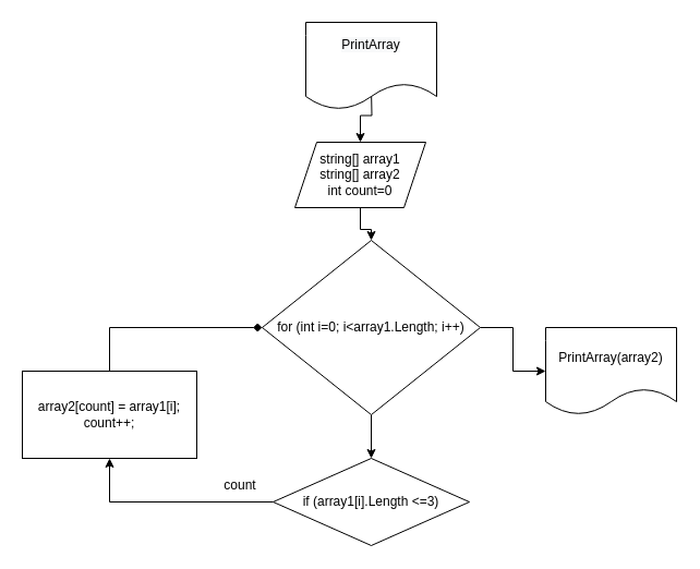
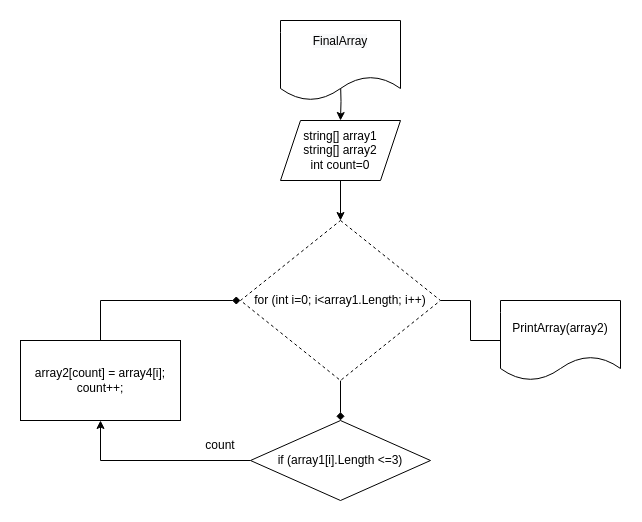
  <mxCell id="0" />
  <mxCell id="1" parent="0" />
  <mxCell id="2" value="" style="edgeStyle=orthogonalEdgeStyle;rounded=0;orthogonalLoop=1;jettySize=auto;html=1;" edge="1" parent="1" target="4"><mxGeometry relative="1" as="geometry"><mxPoint x="340" y="80" as="sourcePoint" /></mxGeometry></mxCell>
  <mxCell id="3" value="" style="edgeStyle=orthogonalEdgeStyle;rounded=0;orthogonalLoop=1;jettySize=auto;html=1;" edge="1" parent="1" source="4" target="7"><mxGeometry relative="1" as="geometry" /></mxCell>
- <mxCell id="4" value="string[] array1&lt;br&gt;string[] array2&lt;br&gt;int count=0" style="shape=parallelogram;perimeter=parallelogramPerimeter;whiteSpace=wrap;html=1;fixedSize=1;" vertex="1" parent="1"><mxGeometry x="270" y="130" width="120" height="60" as="geometry" /></mxCell>
- <mxCell id="5" value="" style="edgeStyle=orthogonalEdgeStyle;rounded=0;orthogonalLoop=1;jettySize=auto;html=1;" edge="1" parent="1" source="7" target="9"><mxGeometry relative="1" as="geometry" /></mxCell>
- <mxCell id="6" value="" style="edgeStyle=orthogonalEdgeStyle;rounded=0;orthogonalLoop=1;jettySize=auto;html=1;" edge="1" parent="1" source="7" target="13"><mxGeometry relative="1" as="geometry" /></mxCell>
- <mxCell id="7" value="for (int i=0; i&amp;lt;array1.Length; i++)" style="rhombus;whiteSpace=wrap;html=1;" vertex="1" parent="1"><mxGeometry x="240" y="220" width="200" height="160" as="geometry" /></mxCell>
+ <mxCell id="4" value="string[] array1&lt;br&gt;string[] array2&lt;br&gt;int count=0" style="shape=parallelogram;perimeter=parallelogramPerimeter;whiteSpace=wrap;html=1;fixedSize=1;" vertex="1" parent="1"><mxGeometry x="280" y="120" width="120" height="60" as="geometry" /></mxCell>
+ <mxCell id="5" value="" style="edgeStyle=orthogonalEdgeStyle;rounded=0;orthogonalLoop=1;jettySize=auto;html=1;endArrow=diamond;" edge="1" parent="1" source="7" target="9"><mxGeometry relative="1" as="geometry" /></mxCell>
+ <mxCell id="6" value="" style="edgeStyle=orthogonalEdgeStyle;rounded=0;orthogonalLoop=1;jettySize=auto;html=1;endArrow=none;" edge="1" parent="1" source="7" target="13"><mxGeometry relative="1" as="geometry" /></mxCell>
+ <mxCell id="7" value="for (int i=0; i&amp;lt;array1.Length; i++)" style="rhombus;whiteSpace=wrap;html=1;dashed=1;" vertex="1" parent="1"><mxGeometry x="240" y="220" width="200" height="160" as="geometry" /></mxCell>
  <mxCell id="8" style="edgeStyle=orthogonalEdgeStyle;rounded=0;orthogonalLoop=1;jettySize=auto;html=1;entryX=0.5;entryY=1;entryDx=0;entryDy=0;" edge="1" parent="1" source="9" target="11"><mxGeometry relative="1" as="geometry" /></mxCell>
  <mxCell id="9" value="if (array1[i].Length &amp;lt;=3)" style="rhombus;whiteSpace=wrap;html=1;" vertex="1" parent="1"><mxGeometry x="250" y="420" width="180" height="80" as="geometry" /></mxCell>
  <mxCell id="10" style="edgeStyle=orthogonalEdgeStyle;rounded=0;orthogonalLoop=1;jettySize=auto;html=1;entryX=0;entryY=0.5;entryDx=0;entryDy=0;exitX=0.5;exitY=0;exitDx=0;exitDy=0;endArrow=diamond;" edge="1" parent="1" source="11" target="7"><mxGeometry relative="1" as="geometry" /></mxCell>
- <mxCell id="11" value="array2[count] = array1[i];&lt;br&gt;count++;" style="rounded=0;whiteSpace=wrap;html=1;" vertex="1" parent="1"><mxGeometry x="20" y="340" width="160" height="80" as="geometry" /></mxCell>
+ <mxCell id="11" value="array2[count] = array4[i];&lt;br&gt;count++;" style="rounded=0;whiteSpace=wrap;html=1;" vertex="1" parent="1"><mxGeometry x="20" y="340" width="160" height="80" as="geometry" /></mxCell>
  <mxCell id="12" value="count" style="text;html=1;strokeColor=none;fillColor=none;align=center;verticalAlign=middle;whiteSpace=wrap;rounded=0;" vertex="1" parent="1"><mxGeometry x="190" y="430" width="60" height="30" as="geometry" /></mxCell>
  <mxCell id="13" value="PrintArray(array2)" style="shape=document;whiteSpace=wrap;html=1;boundedLbl=1;" vertex="1" parent="1"><mxGeometry x="500" y="300" width="120" height="80" as="geometry" /></mxCell>
- <mxCell id="14" value="&#10;&lt;span style=&quot;color: rgb(0, 0, 0); font-family: Helvetica; font-size: 12px; font-style: normal; font-variant-ligatures: normal; font-variant-caps: normal; font-weight: 400; letter-spacing: normal; orphans: 2; text-align: center; text-indent: 0px; text-transform: none; widows: 2; word-spacing: 0px; -webkit-text-stroke-width: 0px; background-color: rgb(248, 249, 250); text-decoration-thickness: initial; text-decoration-style: initial; text-decoration-color: initial; float: none; display: inline !important;&quot;&gt;PrintArray&lt;/span&gt;&#10;&#10;" style="shape=document;whiteSpace=wrap;html=1;boundedLbl=1;" vertex="1" parent="1"><mxGeometry x="280" y="20" width="120" height="80" as="geometry" /></mxCell>
+ <mxCell id="14" value="&#10;&lt;span style=&quot;color: rgb(0, 0, 0); font-family: Helvetica; font-size: 12px; font-style: normal; font-variant-ligatures: normal; font-variant-caps: normal; font-weight: 400; letter-spacing: normal; orphans: 2; text-align: center; text-indent: 0px; text-transform: none; widows: 2; word-spacing: 0px; -webkit-text-stroke-width: 0px; background-color: rgb(248, 249, 250); text-decoration-thickness: initial; text-decoration-style: initial; text-decoration-color: initial; float: none; display: inline !important;&quot;&gt;FinalArray&lt;/span&gt;&#10;&#10;" style="shape=document;whiteSpace=wrap;html=1;boundedLbl=1;" vertex="1" parent="1"><mxGeometry x="280" y="20" width="120" height="80" as="geometry" /></mxCell>
